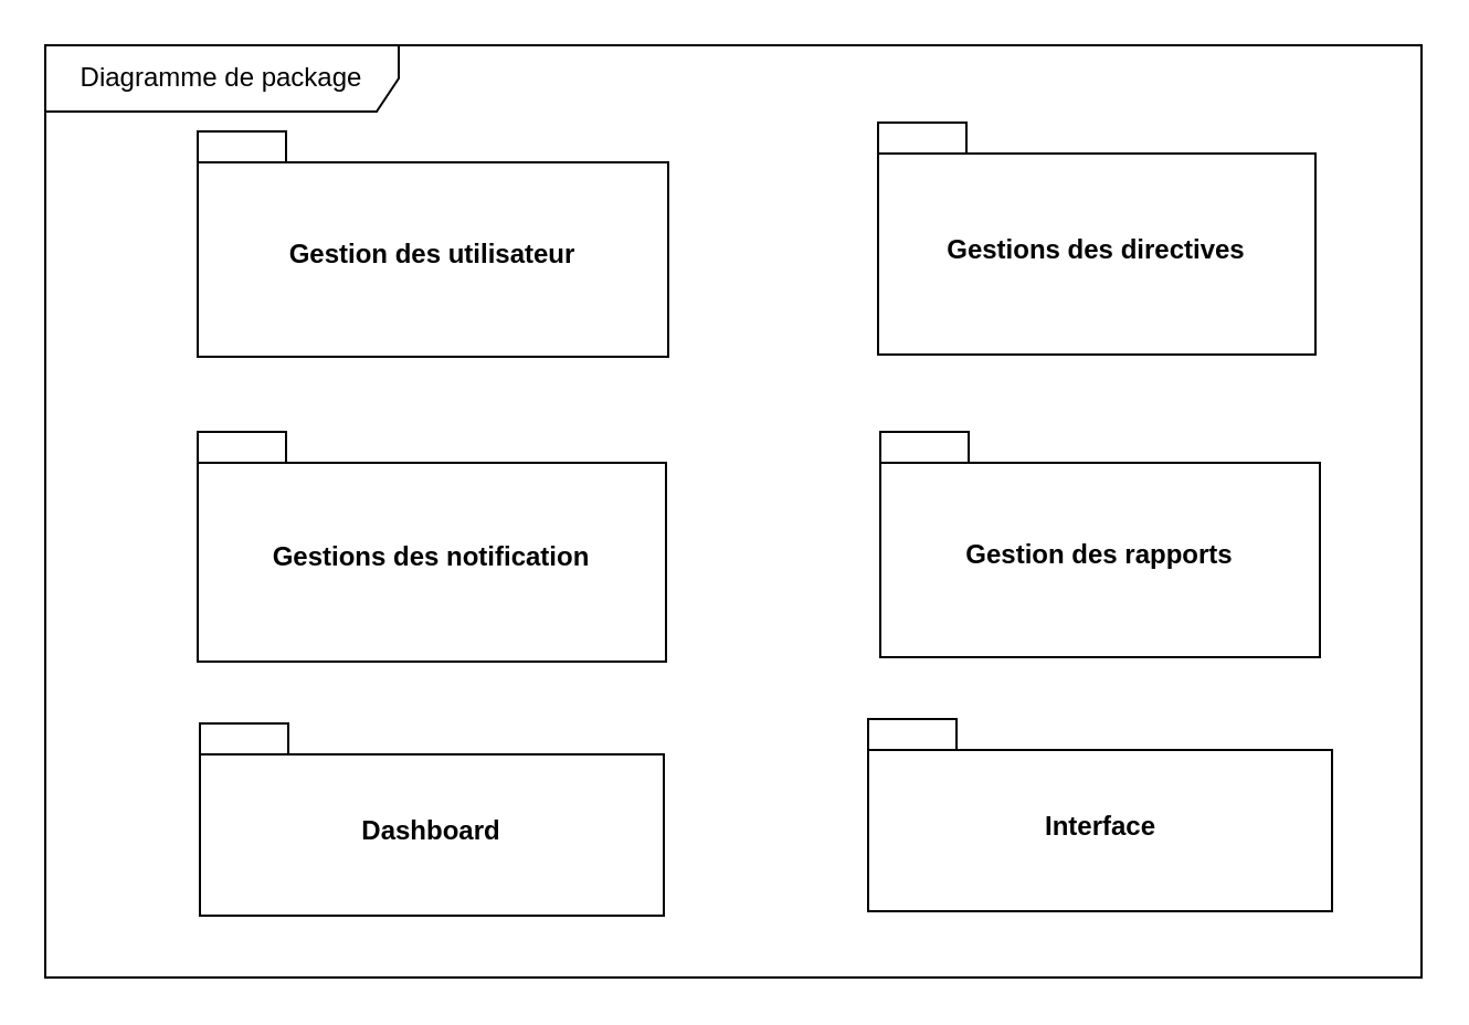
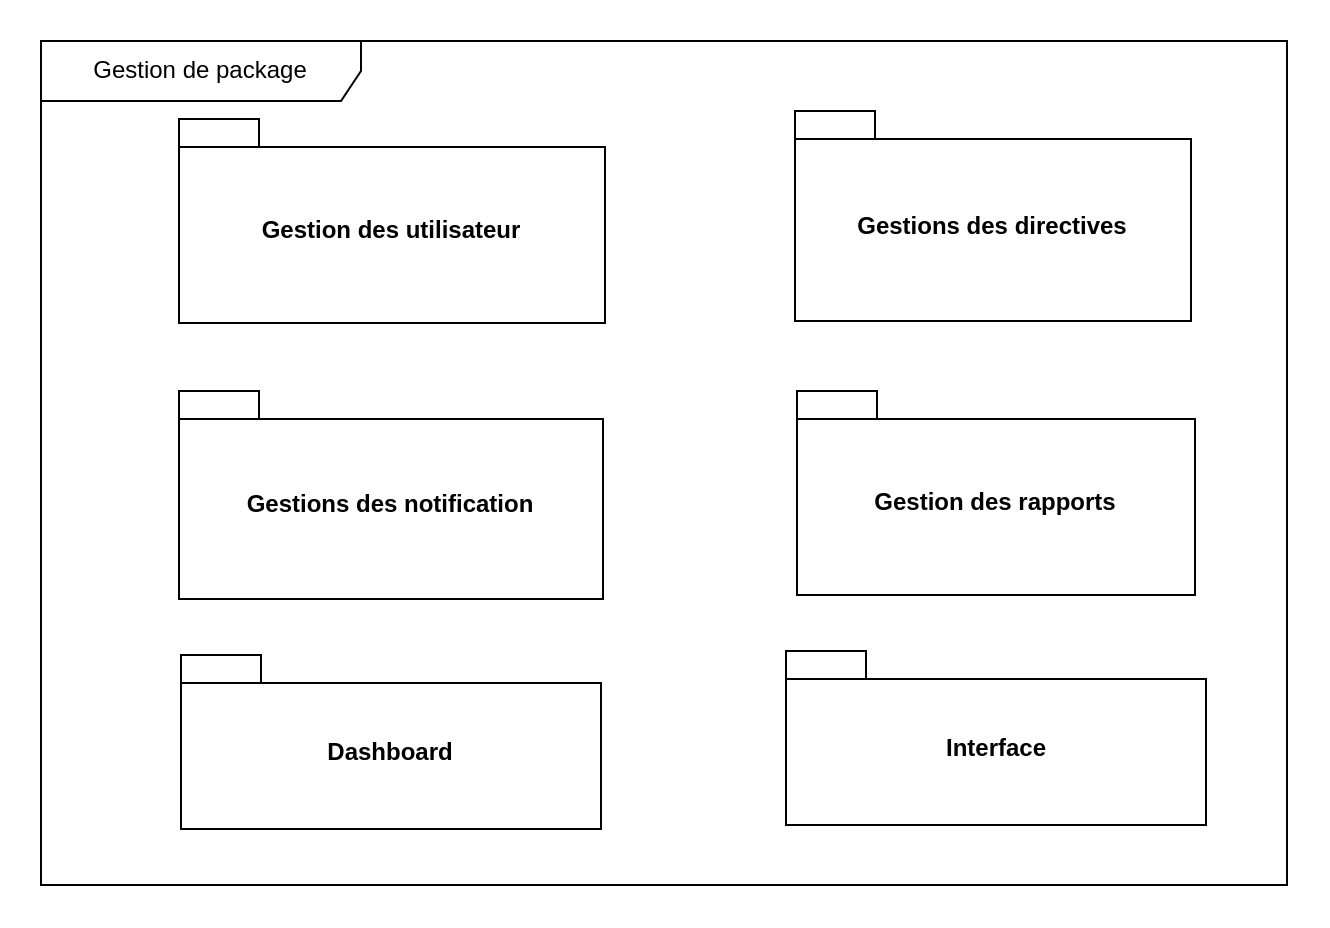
  <mxCell id="0" />
  <mxCell id="1" parent="0" />
  <mxCell id="2" value="Gestion des utilisateur" style="shape=folder;fontStyle=1;spacingTop=10;tabWidth=40;tabHeight=14;tabPosition=left;html=1;whiteSpace=wrap;" vertex="1" parent="1"><mxGeometry x="89" y="59" width="213" height="102" as="geometry" /></mxCell>
  <mxCell id="3" value="Gestions des directives" style="shape=folder;fontStyle=1;spacingTop=10;tabWidth=40;tabHeight=14;tabPosition=left;html=1;whiteSpace=wrap;" vertex="1" parent="1"><mxGeometry x="397" y="55" width="198" height="105" as="geometry" /></mxCell>
  <mxCell id="4" value="Gestions des notification" style="shape=folder;fontStyle=1;spacingTop=10;tabWidth=40;tabHeight=14;tabPosition=left;html=1;whiteSpace=wrap;" vertex="1" parent="1"><mxGeometry x="89" y="195" width="212" height="104" as="geometry" /></mxCell>
  <mxCell id="5" value="Gestion des rapports" style="shape=folder;fontStyle=1;spacingTop=10;tabWidth=40;tabHeight=14;tabPosition=left;html=1;whiteSpace=wrap;" vertex="1" parent="1"><mxGeometry x="398" y="195" width="199" height="102" as="geometry" /></mxCell>
  <mxCell id="6" value="Dashboard" style="shape=folder;fontStyle=1;spacingTop=10;tabWidth=40;tabHeight=14;tabPosition=left;html=1;whiteSpace=wrap;" vertex="1" parent="1"><mxGeometry x="90" y="327" width="210" height="87" as="geometry" /></mxCell>
  <mxCell id="7" value="Interface" style="shape=folder;fontStyle=1;spacingTop=10;tabWidth=40;tabHeight=14;tabPosition=left;html=1;whiteSpace=wrap;" vertex="1" parent="1"><mxGeometry x="392.5" y="325" width="210" height="87" as="geometry" /></mxCell>
- <mxCell id="8" value="Diagramme de package" style="shape=umlFrame;whiteSpace=wrap;html=1;pointerEvents=0;recursiveResize=0;container=1;collapsible=0;width=160;" vertex="1" parent="1"><mxGeometry x="20" y="20" width="623" height="422" as="geometry" /></mxCell>
+ <mxCell id="8" value="Gestion de package" style="shape=umlFrame;whiteSpace=wrap;html=1;pointerEvents=0;recursiveResize=0;container=1;collapsible=0;width=160;" vertex="1" parent="1"><mxGeometry x="20" y="20" width="623" height="422" as="geometry" /></mxCell>
